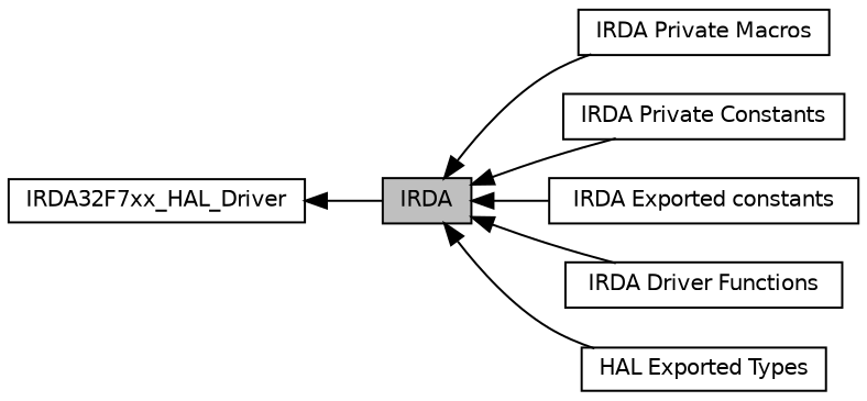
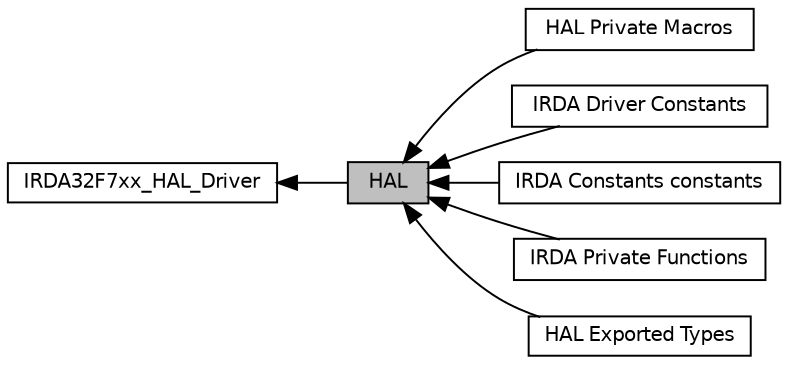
  digraph {
    rankdir=LR
    node [color=black fillcolor=white fontname=Helvetica fontsize=10 shape=record style=filled]
    edge [dir=back fontname=Helvetica fontsize=10 labelfontname=Helvetica labelfontsize=10 shape=plaintext style=solid]
-   n1 [height=0.2 label="IRDA Private Macros" width=0.4]
-   n2 [height=0.2 label="IRDA Private Constants" width=0.4]
-   n3 [fillcolor=grey75 fontcolor=black height=0.2 label=IRDA width=0.4]
-   n4 [height=0.2 label="IRDA Exported constants" width=0.4]
-   n5 [height=0.2 label="IRDA Driver Functions" width=0.4]
+   n1 [height=0.2 label="HAL Private Macros" width=0.4]
+   n2 [height=0.2 label="IRDA Driver Constants" width=0.4]
+   n3 [fillcolor=grey75 fontcolor=black height=0.2 label=HAL width=0.4]
+   n4 [height=0.2 label="IRDA Constants constants" width=0.4]
+   n5 [height=0.2 label="IRDA Private Functions" width=0.4]
    n6 [height=0.2 label="HAL Exported Types" width=0.4]
    n7 [height=0.2 label=IRDA32F7xx_HAL_Driver width=0.4]
    n3 -> n1
    n3 -> n2
    n3 -> n4
    n3 -> n5
    n3 -> n6
    n7 -> n3
  }
